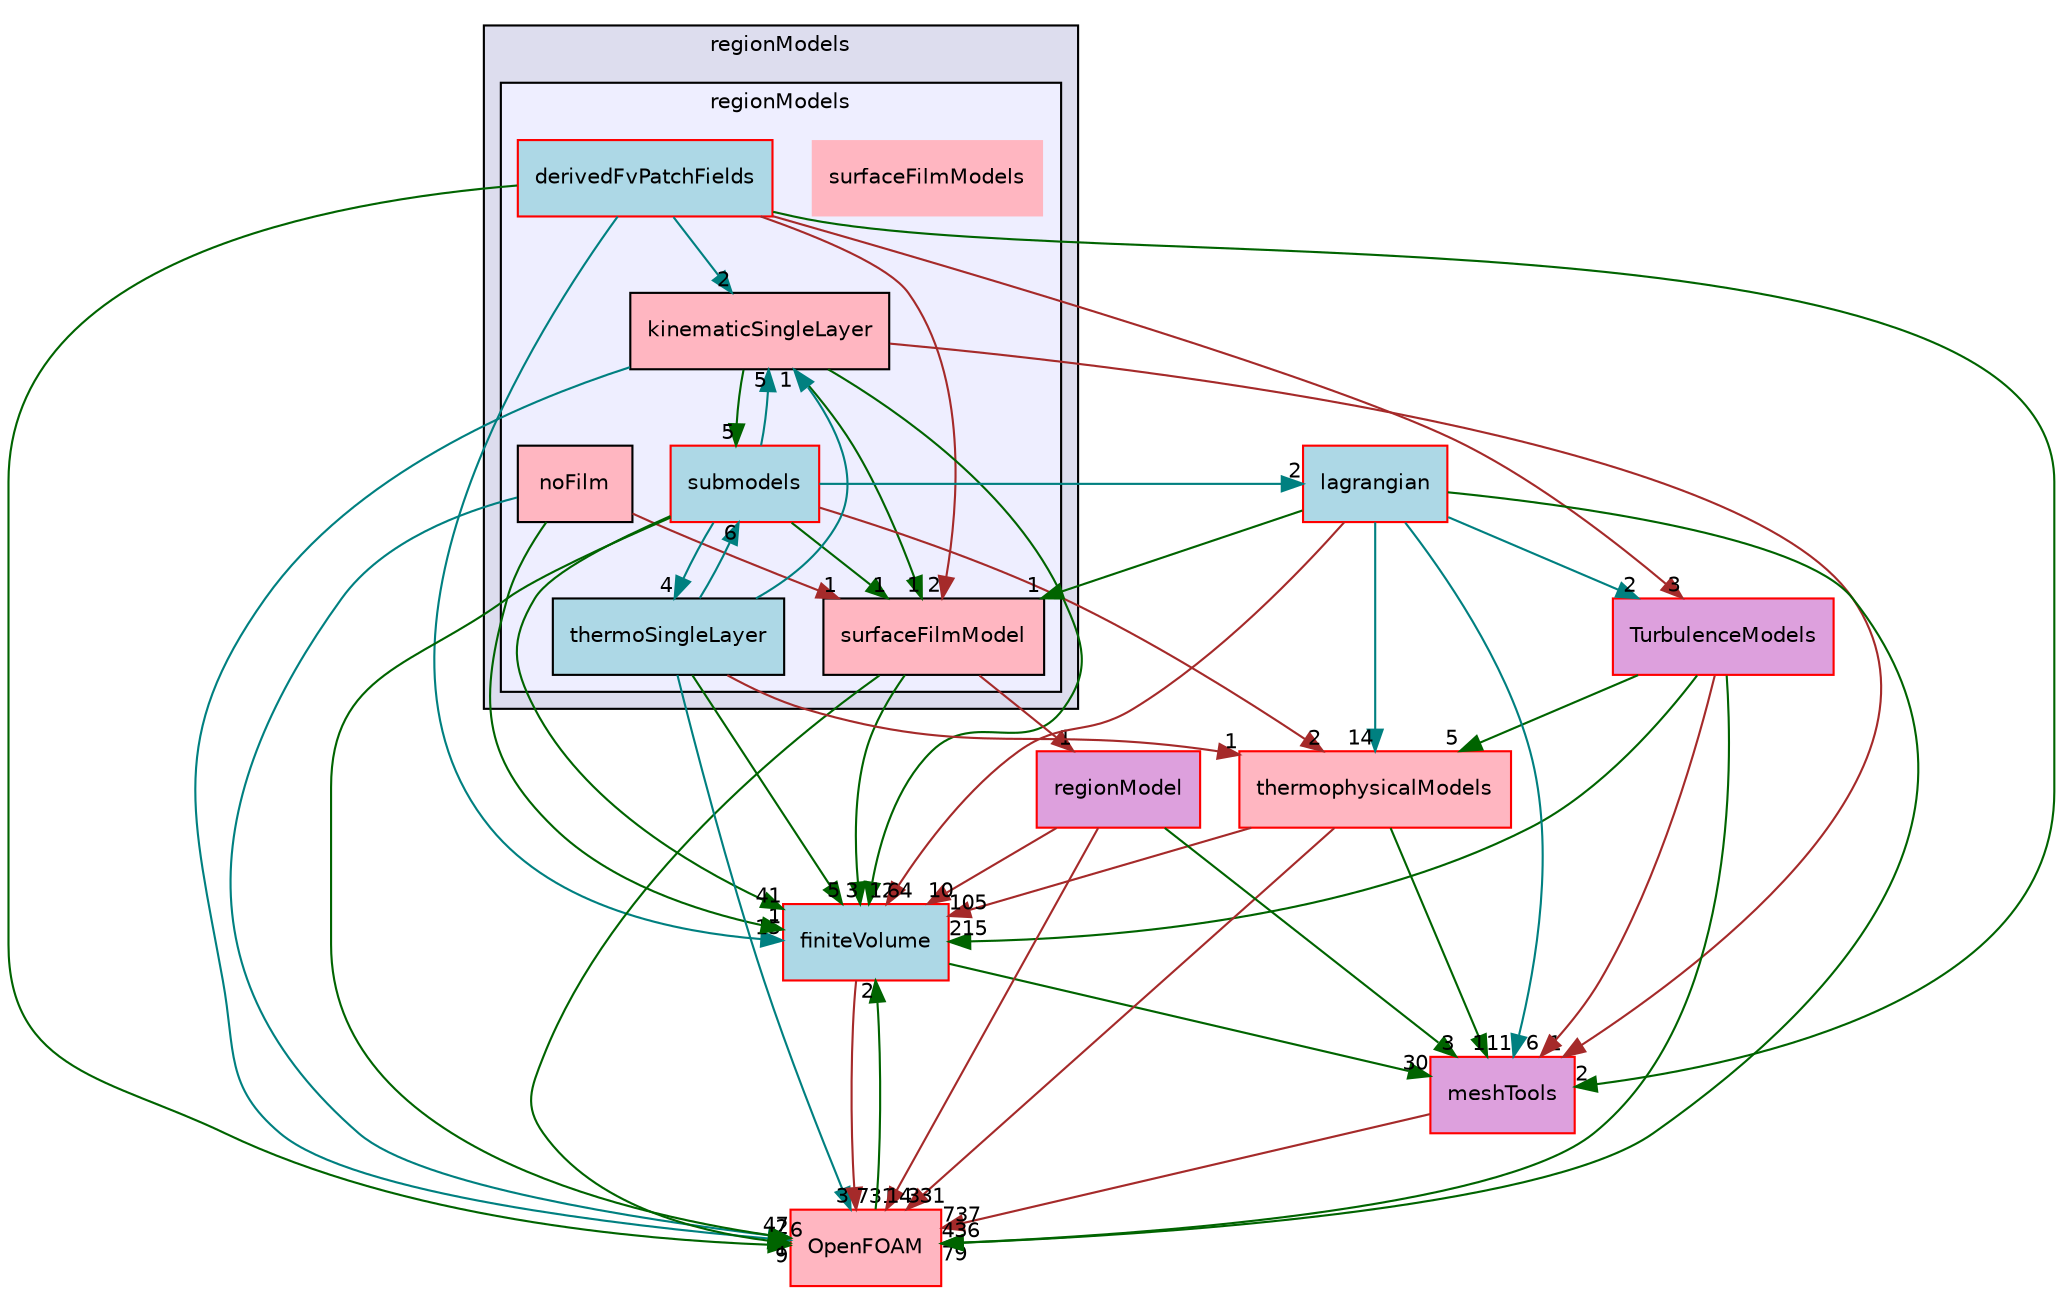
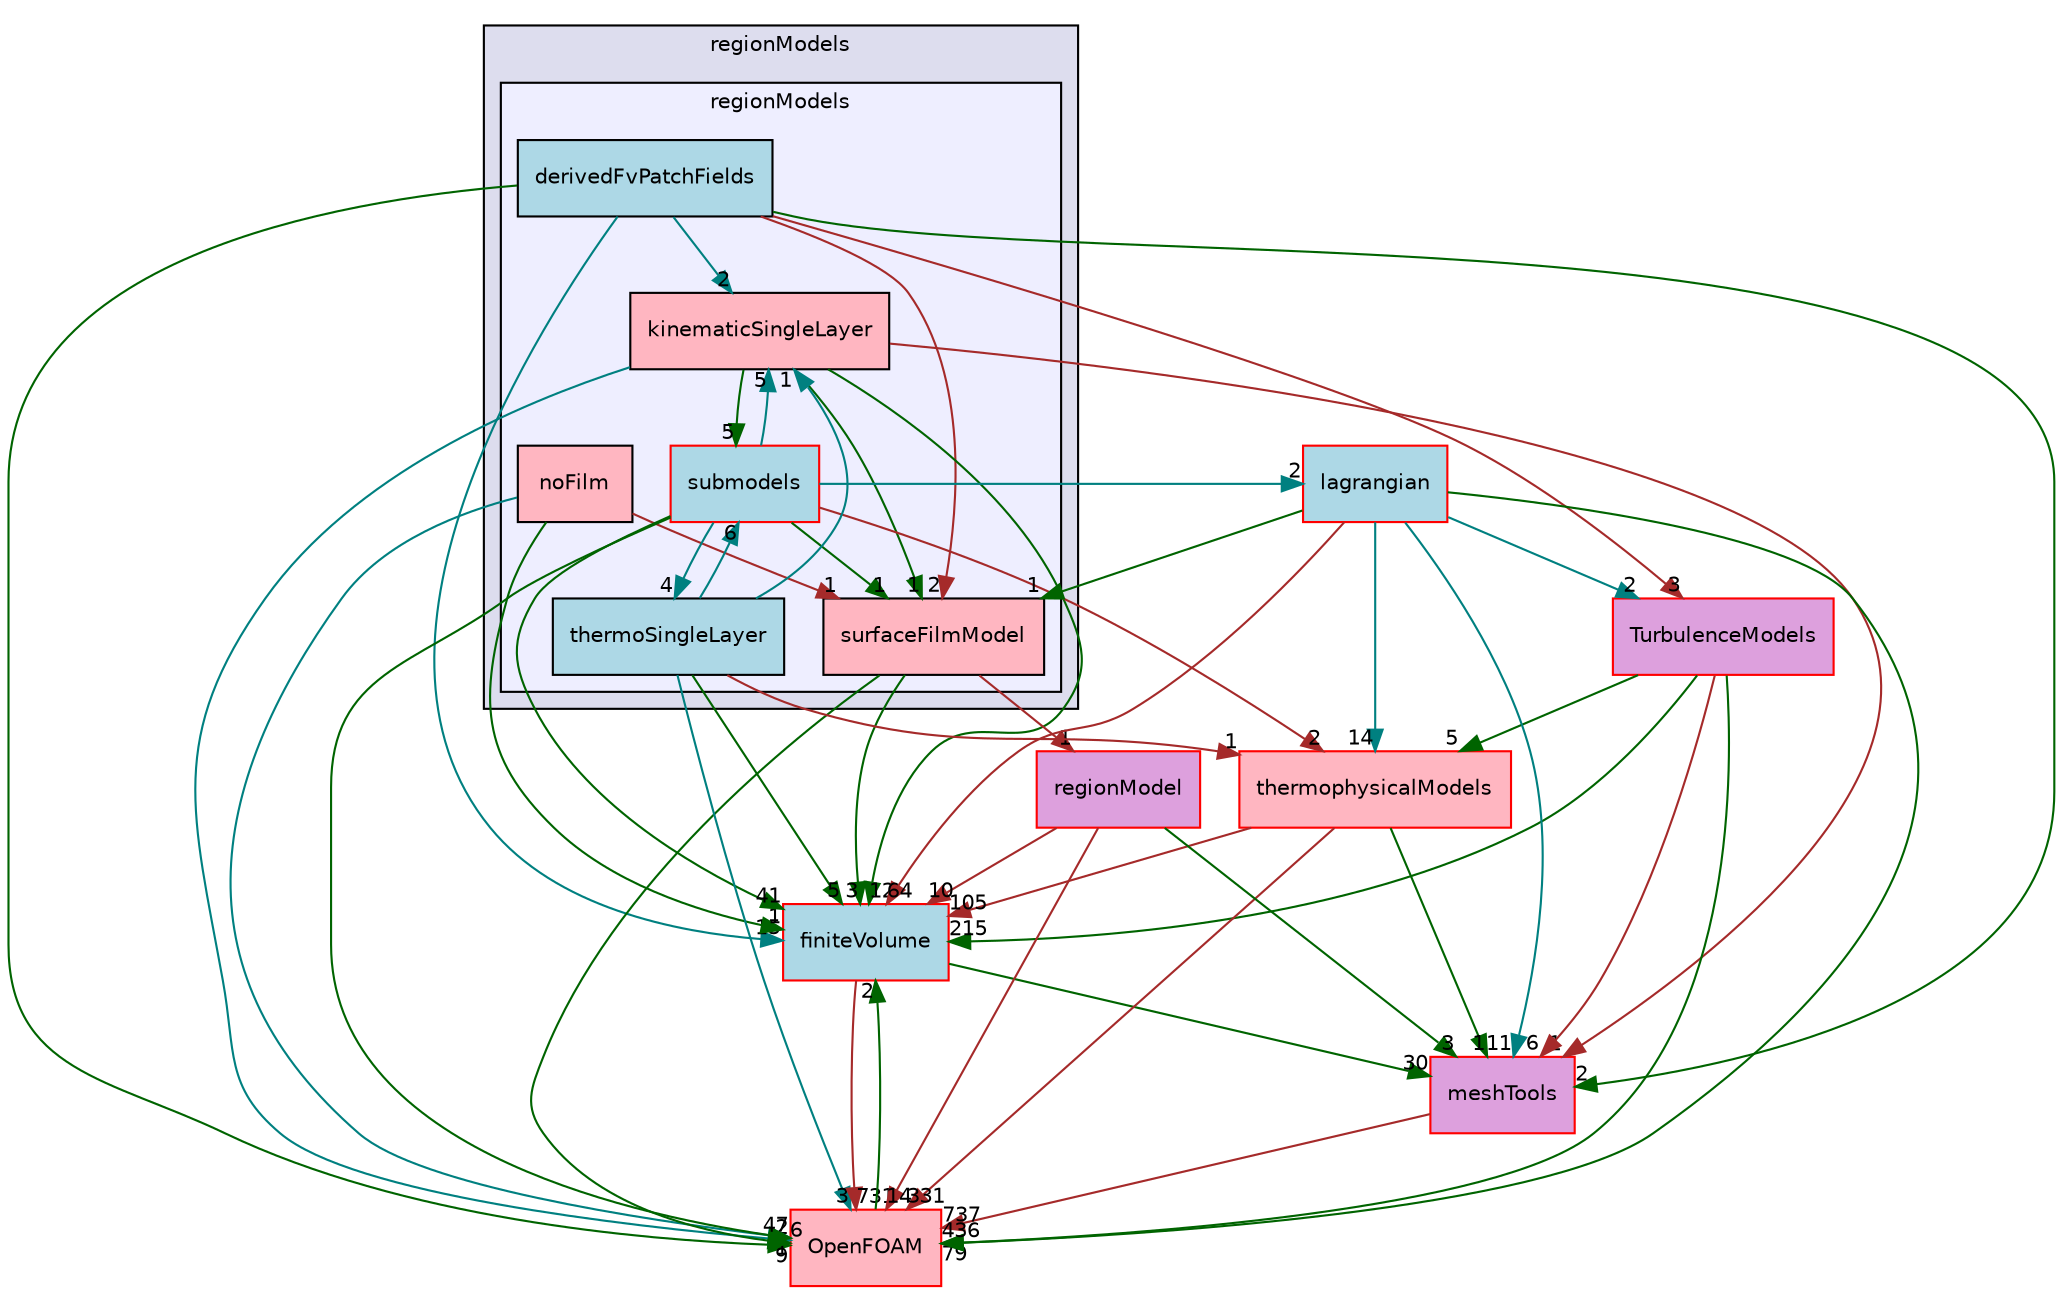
  digraph {
    compound=true
    node [fontname=Helvetica fontsize=10 shape=box style=filled fillcolor=lightpink color=red]
    edge [headlabel=1 labeldistance=1.5 labelfontname=Helvetica labelfontsize=10 color=darkgreen]
-   n1 [label=surfaceFilmModels shape=plaintext color=""]
-   n2 [fillcolor=lightblue label=derivedFvPatchFields]
+   n2 [color=black fillcolor=lightblue label=derivedFvPatchFields]
    n3 [color=black label=kinematicSingleLayer]
    n4 [color=black label=noFilm]
    n5 [fillcolor=lightblue label=submodels]
    n6 [color=black label=surfaceFilmModel]
    n7 [color=black fillcolor=lightblue label=thermoSingleLayer]
    n8 [label=finiteVolume fillcolor=lightblue]
    n9 [label=meshTools fillcolor=plum]
    n10 [label=TurbulenceModels fillcolor=plum]
    n11 [label=OpenFOAM]
    n12 [label=thermophysicalModels]
    n13 [label=lagrangian fillcolor=lightblue]
    n14 [label=regionModel fillcolor=plum]
    subgraph cluster_1 {
      bgcolor="#ddddee"
      fontname=Helvetica
      fontsize=10
      label=regionModels
      pencolor=black
      subgraph cluster_2 {
        bgcolor="#eeeeff"
        fontname=Helvetica
        fontsize=10
        pencolor=black
-       n1
        n2
        n3
        n4
        n5
        n6
        n7
      }
    }
    n2 -> n3 [headlabel=2 color=teal]
    n2 -> n6 [headlabel=2 color=brown]
    n2 -> n8 [headlabel=15 color=teal]
    n2 -> n9 [headlabel=2]
    n2 -> n10 [headlabel=3 color=brown]
    n2 -> n11 [headlabel=9]
    n3 -> n5 [headlabel=5]
    n3 -> n6
    n3 -> n8 [headlabel=12]
    n3 -> n9 [color=brown]
    n3 -> n11 [headlabel=2 color=teal]
    n4 -> n6 [color=brown]
    n4 -> n8
    n4 -> n11 [color=teal]
    n5 -> n3 [headlabel=5 color=teal]
    n5 -> n6
    n5 -> n7 [headlabel=4 color=teal]
    n5 -> n8 [headlabel=41]
    n5 -> n11 [headlabel=47]
    n5 -> n12 [headlabel=2 color=brown]
    n5 -> n13 [headlabel=2 color=teal]
    n6 -> n8 [headlabel=3]
    n6 -> n11 [headlabel=6]
    n6 -> n14 [color=brown]
    n7 -> n3 [color=teal]
    n7 -> n5 [headlabel=6 color=teal]
    n7 -> n8 [headlabel=5]
    n7 -> n11 [headlabel=3 color=teal]
    n7 -> n12 [color=brown]
    n8 -> n9 [headlabel=30]
    n8 -> n11 [headlabel=731 color=brown]
    n9 -> n11 [headlabel=737 color=brown]
    n10 -> n8 [headlabel=215]
    n10 -> n9 [headlabel=6 color=brown]
    n10 -> n11 [headlabel=79]
    n10 -> n12 [headlabel=5]
    n11 -> n8 [headlabel=2]
    n12 -> n8 [headlabel=105 color=brown]
    n12 -> n9
    n12 -> n11 [headlabel=331 color=brown]
    n13 -> n6
    n13 -> n8 [headlabel=64 color=brown]
    n13 -> n9 [headlabel=11 color=teal]
    n13 -> n10 [headlabel=2 color=teal]
    n13 -> n11 [headlabel=436]
    n13 -> n12 [headlabel=14 color=teal]
    n14 -> n8 [headlabel=10 color=brown]
    n14 -> n9 [headlabel=3]
    n14 -> n11 [headlabel=14 color=brown]
  }
